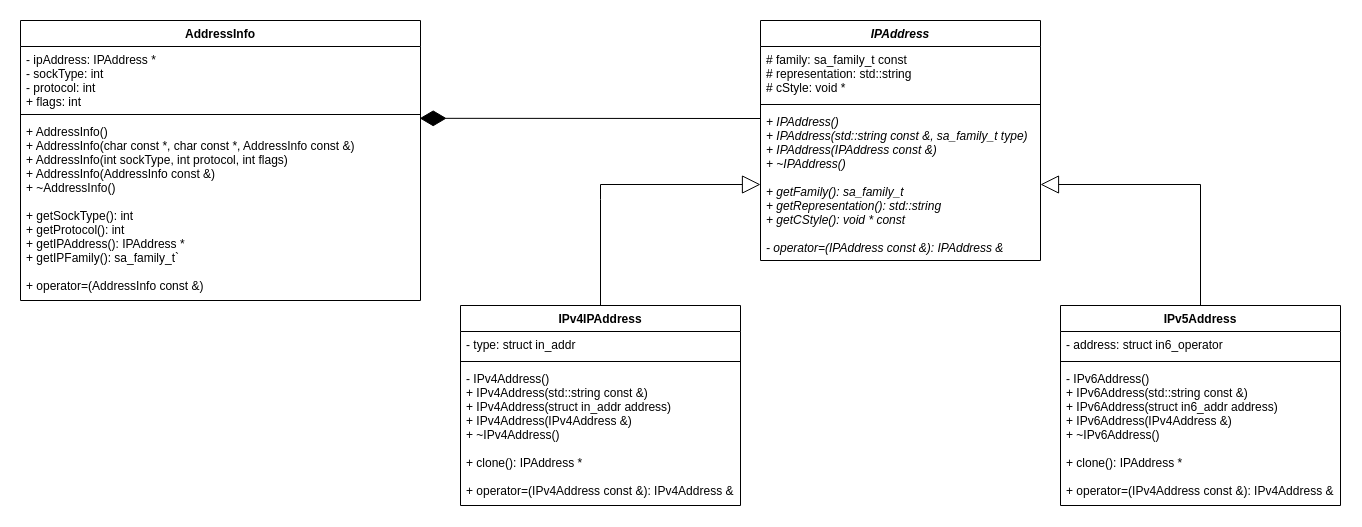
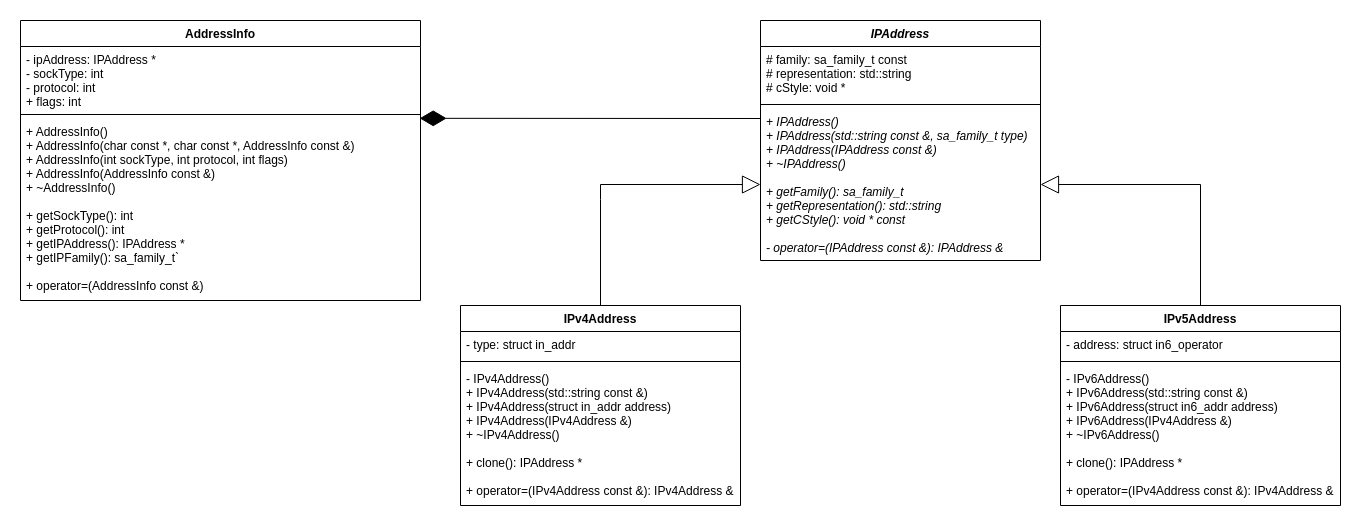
  <mxCell id="0" style=";html=1;" />
  <mxCell id="1" style=";html=1;" parent="0" />
  <mxCell id="2" value="IPAddress" style="swimlane;fontStyle=3;align=center;verticalAlign=top;childLayout=stackLayout;horizontal=1;startSize=26;horizontalStack=0;resizeParent=1;resizeParentMax=0;resizeLast=0;collapsible=1;marginBottom=0;" parent="1" vertex="1"><mxGeometry x="760" y="20" width="280" height="240" as="geometry" /></mxCell>
  <mxCell id="3" value="# family: sa_family_t const&#10;# representation: std::string&#10;# cStyle: void *&#10;" style="text;strokeColor=none;fillColor=none;align=left;verticalAlign=top;spacingLeft=4;spacingRight=4;overflow=hidden;rotatable=0;points=[[0,0.5],[1,0.5]];portConstraint=eastwest;" parent="2" vertex="1"><mxGeometry y="26" width="280" height="54" as="geometry" /></mxCell>
  <mxCell id="4" value="" style="line;strokeWidth=1;fillColor=none;align=left;verticalAlign=middle;spacingTop=-1;spacingLeft=3;spacingRight=3;rotatable=0;labelPosition=right;points=[];portConstraint=eastwest;" parent="2" vertex="1"><mxGeometry y="80" width="280" height="8" as="geometry" /></mxCell>
  <mxCell id="5" value="+ IPAddress()&#10;+ IPAddress(std::string const &amp;, sa_family_t type)&#10;+ IPAddress(IPAddress const &amp;)&#10;+ ~IPAddress()&#10;&#10;+ getFamily(): sa_family_t&#10;+ getRepresentation(): std::string&#10;+ getCStyle(): void * const&#10;&#10;- operator=(IPAddress const &amp;): IPAddress &amp;" style="text;strokeColor=none;fillColor=none;align=left;verticalAlign=top;spacingLeft=4;spacingRight=4;overflow=hidden;rotatable=0;points=[[0,0.5],[1,0.5]];portConstraint=eastwest;fontStyle=2" parent="2" vertex="1"><mxGeometry y="88" width="280" height="152" as="geometry" /></mxCell>
  <mxCell id="6" value="" style="endArrow=block;endSize=16;endFill=0;html=1;rounded=0;exitX=0.5;exitY=0;exitDx=0;exitDy=0;entryX=0;entryY=0.5;entryDx=0;entryDy=0;" parent="1" target="5" edge="1"><mxGeometry width="160" relative="1" as="geometry"><mxPoint x="600" y="305" as="sourcePoint" /><mxPoint x="730" y="230" as="targetPoint" /><Array as="points"><mxPoint x="600" y="199" /><mxPoint x="600" y="184" /></Array></mxGeometry></mxCell>
  <mxCell id="7" value="" style="endArrow=block;endSize=16;endFill=0;html=1;rounded=0;entryX=1;entryY=0.5;entryDx=0;entryDy=0;exitX=0.5;exitY=0;exitDx=0;exitDy=0;" parent="1" target="5" edge="1"><mxGeometry width="160" relative="1" as="geometry"><mxPoint x="1200" y="305" as="sourcePoint" /><mxPoint x="1360" y="199" as="targetPoint" /><Array as="points"><mxPoint x="1200" y="184" /></Array></mxGeometry></mxCell>
  <mxCell id="8" value="AddressInfo" style="swimlane;fontStyle=1;align=center;verticalAlign=top;childLayout=stackLayout;horizontal=1;startSize=26;horizontalStack=0;resizeParent=1;resizeParentMax=0;resizeLast=0;collapsible=1;marginBottom=0;" parent="1" vertex="1"><mxGeometry x="20" y="20" width="400" height="280" as="geometry" /></mxCell>
  <mxCell id="9" value="- ipAddress: IPAddress *&#10;- sockType: int&#10;- protocol: int&#10;+ flags: int" style="text;strokeColor=none;fillColor=none;align=left;verticalAlign=top;spacingLeft=4;spacingRight=4;overflow=hidden;rotatable=0;points=[[0,0.5],[1,0.5]];portConstraint=eastwest;direction=south;" parent="8" vertex="1"><mxGeometry y="26" width="400" height="64" as="geometry" /></mxCell>
  <mxCell id="10" value="" style="line;strokeWidth=1;fillColor=none;align=left;verticalAlign=middle;spacingTop=-1;spacingLeft=3;spacingRight=3;rotatable=0;labelPosition=right;points=[];portConstraint=eastwest;" parent="8" vertex="1"><mxGeometry y="90" width="400" height="8" as="geometry" /></mxCell>
  <mxCell id="11" value="+ AddressInfo()&#10;+ AddressInfo(char const *, char const *, AddressInfo const &amp;)&#10;+ AddressInfo(int sockType, int protocol, int flags)&#10;+ AddressInfo(AddressInfo const &amp;)&#10;+ ~AddressInfo()&#10;&#10;+ getSockType(): int&#10;+ getProtocol(): int&#10;+ getIPAddress(): IPAddress *&#10;+ getIPFamily(): sa_family_t`&#10;&#10;+ operator=(AddressInfo const &amp;)" style="text;strokeColor=none;fillColor=none;align=left;verticalAlign=top;spacingLeft=4;spacingRight=4;overflow=hidden;rotatable=0;points=[[0,0.5],[1,0.5]];portConstraint=eastwest;fontStyle=0" parent="8" vertex="1"><mxGeometry y="98" width="400" height="182" as="geometry" /></mxCell>
  <mxCell id="12" value="" style="endArrow=diamondThin;endFill=1;endSize=24;html=1;rounded=0;entryX=0.998;entryY=-0.001;entryDx=0;entryDy=0;entryPerimeter=0;" parent="1" target="11" edge="1"><mxGeometry width="160" relative="1" as="geometry"><mxPoint x="760" y="118" as="sourcePoint" /><mxPoint x="400" y="120" as="targetPoint" /><Array as="points" /></mxGeometry></mxCell>
- <mxCell id="13" value="IPv4IPAddress" style="swimlane;fontStyle=1;align=center;verticalAlign=top;childLayout=stackLayout;horizontal=1;startSize=26;horizontalStack=0;resizeParent=1;resizeParentMax=0;resizeLast=0;collapsible=1;marginBottom=0;" vertex="1" parent="1"><mxGeometry x="460" y="305" width="280" height="200" as="geometry" /></mxCell>
+ <mxCell id="13" value="IPv4Address" style="swimlane;fontStyle=1;align=center;verticalAlign=top;childLayout=stackLayout;horizontal=1;startSize=26;horizontalStack=0;resizeParent=1;resizeParentMax=0;resizeLast=0;collapsible=1;marginBottom=0;" vertex="1" parent="1"><mxGeometry x="460" y="305" width="280" height="200" as="geometry" /></mxCell>
  <mxCell id="14" value="- type: struct in_addr" style="text;strokeColor=none;fillColor=none;align=left;verticalAlign=top;spacingLeft=4;spacingRight=4;overflow=hidden;rotatable=0;points=[[0,0.5],[1,0.5]];portConstraint=eastwest;" vertex="1" parent="13"><mxGeometry y="26" width="280" height="26" as="geometry" /></mxCell>
  <mxCell id="15" value="" style="line;strokeWidth=1;fillColor=none;align=left;verticalAlign=middle;spacingTop=-1;spacingLeft=3;spacingRight=3;rotatable=0;labelPosition=right;points=[];portConstraint=eastwest;" vertex="1" parent="13"><mxGeometry y="52" width="280" height="8" as="geometry" /></mxCell>
  <mxCell id="16" value="- IPv4Address()&#10;+ IPv4Address(std::string const &amp;)&#10;+ IPv4Address(struct in_addr address)&#10;+ IPv4Address(IPv4Address &amp;)&#10;+ ~IPv4Address()&#10;&#10;+ clone(): IPAddress *&#10;&#10;+ operator=(IPv4Address const &amp;): IPv4Address &amp;&#10;" style="text;strokeColor=none;fillColor=none;align=left;verticalAlign=top;spacingLeft=4;spacingRight=4;overflow=hidden;rotatable=0;points=[[0,0.5],[1,0.5]];portConstraint=eastwest;" vertex="1" parent="13"><mxGeometry y="60" width="280" height="140" as="geometry" /></mxCell>
  <mxCell id="17" value="IPv5Address" style="swimlane;fontStyle=1;align=center;verticalAlign=top;childLayout=stackLayout;horizontal=1;startSize=26;horizontalStack=0;resizeParent=1;resizeParentMax=0;resizeLast=0;collapsible=1;marginBottom=0;" vertex="1" parent="1"><mxGeometry x="1060" y="305" width="280" height="200" as="geometry" /></mxCell>
  <mxCell id="18" value="- address: struct in6_operator" style="text;strokeColor=none;fillColor=none;align=left;verticalAlign=top;spacingLeft=4;spacingRight=4;overflow=hidden;rotatable=0;points=[[0,0.5],[1,0.5]];portConstraint=eastwest;" vertex="1" parent="17"><mxGeometry y="26" width="280" height="26" as="geometry" /></mxCell>
  <mxCell id="19" value="" style="line;strokeWidth=1;fillColor=none;align=left;verticalAlign=middle;spacingTop=-1;spacingLeft=3;spacingRight=3;rotatable=0;labelPosition=right;points=[];portConstraint=eastwest;" vertex="1" parent="17"><mxGeometry y="52" width="280" height="8" as="geometry" /></mxCell>
  <mxCell id="20" value="- IPv6Address()&#10;+ IPv6Address(std::string const &amp;)&#10;+ IPv6Address(struct in6_addr address)&#10;+ IPv6Address(IPv4Address &amp;)&#10;+ ~IPv6Address()&#10;&#10;+ clone(): IPAddress *&#10;&#10;+ operator=(IPv4Address const &amp;): IPv4Address &amp;&#10;" style="text;strokeColor=none;fillColor=none;align=left;verticalAlign=top;spacingLeft=4;spacingRight=4;overflow=hidden;rotatable=0;points=[[0,0.5],[1,0.5]];portConstraint=eastwest;" vertex="1" parent="17"><mxGeometry y="60" width="280" height="140" as="geometry" /></mxCell>
